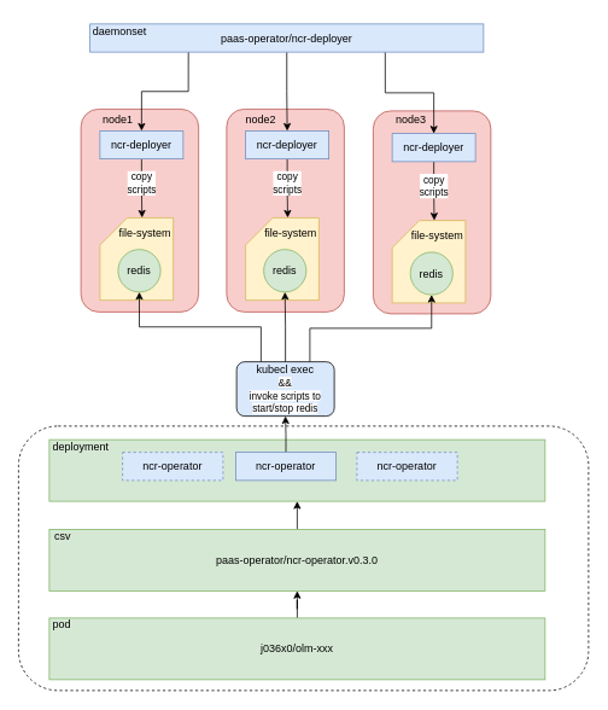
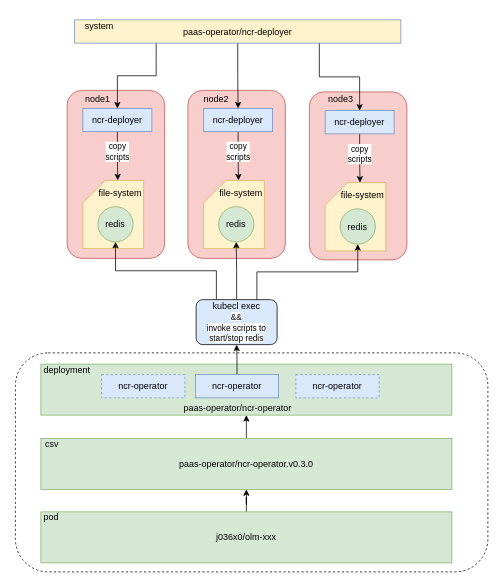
  <mxCell id="0" />
  <mxCell id="1" parent="0" />
  <mxCell id="2" value="" style="rounded=1;whiteSpace=wrap;html=1;dashed=1;" vertex="1" parent="1"><mxGeometry x="20" y="470" width="630" height="292" as="geometry" /></mxCell>
  <mxCell id="3" value="" style="rounded=0;whiteSpace=wrap;html=1;fillColor=#d5e8d4;strokeColor=#82b366;" vertex="1" parent="1"><mxGeometry x="54" y="485" width="548" height="68" as="geometry" /></mxCell>
  <mxCell id="4" value="" style="rounded=1;whiteSpace=wrap;html=1;fillColor=#f8cecc;strokeColor=#b85450;" vertex="1" parent="1"><mxGeometry x="89" y="120" width="130" height="224" as="geometry" /></mxCell>
  <mxCell id="5" style="edgeStyle=orthogonalEdgeStyle;rounded=0;orthogonalLoop=1;jettySize=auto;html=1;exitX=0.5;exitY=1;exitDx=0;exitDy=0;entryX=0.574;entryY=-0.001;entryDx=0;entryDy=0;entryPerimeter=0;" edge="1" parent="1" source="7" target="8"><mxGeometry relative="1" as="geometry" /></mxCell>
  <mxCell id="6" value="copy &lt;br&gt;scripts" style="edgeLabel;html=1;align=center;verticalAlign=middle;resizable=0;points=[];" vertex="1" connectable="0" parent="5"><mxGeometry x="-0.333" y="-1" relative="1" as="geometry"><mxPoint y="4" as="offset" /></mxGeometry></mxCell>
  <mxCell id="7" value="ncr-deployer" style="rounded=0;whiteSpace=wrap;html=1;fillColor=#dae8fc;strokeColor=#6c8ebf;" vertex="1" parent="1"><mxGeometry x="110" y="144" width="92" height="31" as="geometry" /></mxCell>
  <mxCell id="8" value="" style="shape=card;whiteSpace=wrap;html=1;fillColor=#fff2cc;strokeColor=#d6b656;" vertex="1" parent="1"><mxGeometry x="110" y="240" width="81" height="91" as="geometry" /></mxCell>
  <mxCell id="9" value="file-system" style="text;html=1;strokeColor=none;fillColor=none;align=center;verticalAlign=middle;whiteSpace=wrap;rounded=0;" vertex="1" parent="1"><mxGeometry x="130" y="242" width="60" height="30" as="geometry" /></mxCell>
  <mxCell id="10" value="redis" style="ellipse;whiteSpace=wrap;html=1;aspect=fixed;fillColor=#d5e8d4;strokeColor=#82b366;" vertex="1" parent="1"><mxGeometry x="130" y="275" width="47" height="47" as="geometry" /></mxCell>
  <mxCell id="11" value="node1" style="text;html=1;strokeColor=none;fillColor=none;align=center;verticalAlign=middle;whiteSpace=wrap;rounded=0;" vertex="1" parent="1"><mxGeometry x="100" y="117" width="60" height="30" as="geometry" /></mxCell>
  <mxCell id="12" value="" style="rounded=1;whiteSpace=wrap;html=1;fillColor=#f8cecc;strokeColor=#b85450;" vertex="1" parent="1"><mxGeometry x="250" y="120" width="130" height="224" as="geometry" /></mxCell>
  <mxCell id="13" style="edgeStyle=orthogonalEdgeStyle;rounded=0;orthogonalLoop=1;jettySize=auto;html=1;exitX=0.5;exitY=1;exitDx=0;exitDy=0;entryX=0.574;entryY=-0.001;entryDx=0;entryDy=0;entryPerimeter=0;" edge="1" parent="1" source="15" target="16"><mxGeometry relative="1" as="geometry" /></mxCell>
  <mxCell id="14" value="copy &lt;br&gt;scripts" style="edgeLabel;html=1;align=center;verticalAlign=middle;resizable=0;points=[];" vertex="1" connectable="0" parent="13"><mxGeometry x="-0.333" y="-1" relative="1" as="geometry"><mxPoint y="4" as="offset" /></mxGeometry></mxCell>
  <mxCell id="15" value="ncr-deployer" style="rounded=0;whiteSpace=wrap;html=1;fillColor=#dae8fc;strokeColor=#6c8ebf;" vertex="1" parent="1"><mxGeometry x="271" y="144" width="92" height="31" as="geometry" /></mxCell>
  <mxCell id="16" value="" style="shape=card;whiteSpace=wrap;html=1;fillColor=#fff2cc;strokeColor=#d6b656;" vertex="1" parent="1"><mxGeometry x="271" y="240" width="81" height="91" as="geometry" /></mxCell>
  <mxCell id="17" value="file-system" style="text;html=1;strokeColor=none;fillColor=none;align=center;verticalAlign=middle;whiteSpace=wrap;rounded=0;" vertex="1" parent="1"><mxGeometry x="291" y="242" width="60" height="30" as="geometry" /></mxCell>
  <mxCell id="18" value="redis" style="ellipse;whiteSpace=wrap;html=1;aspect=fixed;fillColor=#d5e8d4;strokeColor=#82b366;" vertex="1" parent="1"><mxGeometry x="291" y="275" width="47" height="47" as="geometry" /></mxCell>
  <mxCell id="19" value="node2" style="text;html=1;strokeColor=none;fillColor=none;align=center;verticalAlign=middle;whiteSpace=wrap;rounded=0;" vertex="1" parent="1"><mxGeometry x="258" y="117" width="60" height="30" as="geometry" /></mxCell>
  <mxCell id="20" value="" style="rounded=1;whiteSpace=wrap;html=1;fillColor=#f8cecc;strokeColor=#b85450;" vertex="1" parent="1"><mxGeometry x="412" y="122" width="130" height="224" as="geometry" /></mxCell>
  <mxCell id="21" style="edgeStyle=orthogonalEdgeStyle;rounded=0;orthogonalLoop=1;jettySize=auto;html=1;exitX=0.5;exitY=1;exitDx=0;exitDy=0;entryX=0.574;entryY=-0.001;entryDx=0;entryDy=0;entryPerimeter=0;" edge="1" parent="1" source="23" target="24"><mxGeometry relative="1" as="geometry" /></mxCell>
  <mxCell id="22" value="copy &lt;br&gt;scripts" style="edgeLabel;html=1;align=center;verticalAlign=middle;resizable=0;points=[];" vertex="1" connectable="0" parent="21"><mxGeometry x="-0.333" y="-1" relative="1" as="geometry"><mxPoint y="4" as="offset" /></mxGeometry></mxCell>
  <mxCell id="23" value="ncr-deployer" style="rounded=0;whiteSpace=wrap;html=1;fillColor=#dae8fc;strokeColor=#6c8ebf;" vertex="1" parent="1"><mxGeometry x="433" y="147" width="92" height="31" as="geometry" /></mxCell>
  <mxCell id="24" value="" style="shape=card;whiteSpace=wrap;html=1;fillColor=#fff2cc;strokeColor=#d6b656;" vertex="1" parent="1"><mxGeometry x="433" y="243" width="81" height="91" as="geometry" /></mxCell>
  <mxCell id="25" value="file-system" style="text;html=1;strokeColor=none;fillColor=none;align=center;verticalAlign=middle;whiteSpace=wrap;rounded=0;" vertex="1" parent="1"><mxGeometry x="453" y="245" width="60" height="30" as="geometry" /></mxCell>
  <mxCell id="26" value="redis" style="ellipse;whiteSpace=wrap;html=1;aspect=fixed;fillColor=#d5e8d4;strokeColor=#82b366;" vertex="1" parent="1"><mxGeometry x="453" y="278" width="47" height="47" as="geometry" /></mxCell>
  <mxCell id="27" value="node3" style="text;html=1;strokeColor=none;fillColor=none;align=center;verticalAlign=middle;whiteSpace=wrap;rounded=0;" vertex="1" parent="1"><mxGeometry x="424" y="117" width="60" height="30" as="geometry" /></mxCell>
  <mxCell id="28" style="edgeStyle=orthogonalEdgeStyle;rounded=0;orthogonalLoop=1;jettySize=auto;html=1;exitX=0.25;exitY=0;exitDx=0;exitDy=0;" edge="1" parent="1" source="33" target="10"><mxGeometry relative="1" as="geometry" /></mxCell>
  <mxCell id="29" style="edgeStyle=orthogonalEdgeStyle;rounded=0;orthogonalLoop=1;jettySize=auto;html=1;exitX=0.5;exitY=0;exitDx=0;exitDy=0;entryX=0.5;entryY=1;entryDx=0;entryDy=0;" edge="1" parent="1" source="33" target="18"><mxGeometry relative="1" as="geometry" /></mxCell>
  <mxCell id="30" style="edgeStyle=orthogonalEdgeStyle;rounded=0;orthogonalLoop=1;jettySize=auto;html=1;exitX=0.75;exitY=0;exitDx=0;exitDy=0;entryX=0.5;entryY=1;entryDx=0;entryDy=0;" edge="1" parent="1" source="33" target="26"><mxGeometry relative="1" as="geometry" /></mxCell>
  <mxCell id="31" style="edgeStyle=orthogonalEdgeStyle;rounded=0;orthogonalLoop=1;jettySize=auto;html=1;exitX=0.5;exitY=0;exitDx=0;exitDy=0;entryX=0.5;entryY=1;entryDx=0;entryDy=0;" edge="1" parent="1" source="32" target="33"><mxGeometry relative="1" as="geometry"><Array as="points"><mxPoint x="316" y="479" /><mxPoint x="315" y="479" /></Array></mxGeometry></mxCell>
  <mxCell id="32" value="ncr-operator" style="rounded=0;whiteSpace=wrap;html=1;fillColor=#dae8fc;strokeColor=#6c8ebf;" vertex="1" parent="1"><mxGeometry x="260" y="499" width="111" height="31" as="geometry" /></mxCell>
  <mxCell id="33" value="kubecl exec&lt;br style=&quot;border-color: var(--border-color); font-size: 11px;&quot;&gt;&lt;span style=&quot;font-size: 11px; background-color: rgb(255, 255, 255);&quot;&gt;&amp;amp;&amp;amp;&lt;br&gt;invoke scripts to start/stop redis&lt;/span&gt;" style="rounded=1;whiteSpace=wrap;html=1;fillColor=#dae8fc;" vertex="1" parent="1"><mxGeometry x="261" y="399" width="108" height="60" as="geometry" /></mxCell>
  <mxCell id="34" style="edgeStyle=orthogonalEdgeStyle;rounded=0;orthogonalLoop=1;jettySize=auto;html=1;exitX=0.5;exitY=1;exitDx=0;exitDy=0;" edge="1" parent="1" source="37" target="15"><mxGeometry relative="1" as="geometry" /></mxCell>
  <mxCell id="35" style="edgeStyle=orthogonalEdgeStyle;rounded=0;orthogonalLoop=1;jettySize=auto;html=1;exitX=0.75;exitY=1;exitDx=0;exitDy=0;entryX=0.5;entryY=0;entryDx=0;entryDy=0;" edge="1" parent="1" source="37" target="23"><mxGeometry relative="1" as="geometry" /></mxCell>
  <mxCell id="36" style="edgeStyle=orthogonalEdgeStyle;rounded=0;orthogonalLoop=1;jettySize=auto;html=1;exitX=0.25;exitY=1;exitDx=0;exitDy=0;" edge="1" parent="1" source="37" target="7"><mxGeometry relative="1" as="geometry" /></mxCell>
- <mxCell id="37" value="paas-operator/ncr-deployer" style="rounded=0;whiteSpace=wrap;html=1;fillColor=#dae8fc;strokeColor=#6c8ebf;" vertex="1" parent="1"><mxGeometry x="99" y="26" width="435" height="31" as="geometry" /></mxCell>
+ <mxCell id="37" value="paas-operator/ncr-deployer" style="rounded=0;whiteSpace=wrap;html=1;fillColor=#fff2cc;strokeColor=#6c8ebf;" vertex="1" parent="1"><mxGeometry x="99" y="26" width="435" height="31" as="geometry" /></mxCell>
  <mxCell id="38" value="ncr-operator" style="rounded=0;whiteSpace=wrap;html=1;fillColor=#dae8fc;strokeColor=#6c8ebf;dashed=1;" vertex="1" parent="1"><mxGeometry x="135" y="499" width="111" height="31" as="geometry" /></mxCell>
  <mxCell id="39" value="ncr-operator" style="rounded=0;whiteSpace=wrap;html=1;fillColor=#dae8fc;strokeColor=#6c8ebf;dashed=1;" vertex="1" parent="1"><mxGeometry x="394" y="499" width="111" height="31" as="geometry" /></mxCell>
  <mxCell id="40" value="deployment" style="text;html=1;strokeColor=none;fillColor=none;align=center;verticalAlign=middle;whiteSpace=wrap;rounded=0;" vertex="1" parent="1"><mxGeometry x="59" y="478" width="60" height="30" as="geometry" /></mxCell>
  <mxCell id="41" style="edgeStyle=orthogonalEdgeStyle;rounded=0;orthogonalLoop=1;jettySize=auto;html=1;exitX=0.5;exitY=0;exitDx=0;exitDy=0;entryX=0.5;entryY=1;entryDx=0;entryDy=0;" edge="1" parent="1" source="42" target="3"><mxGeometry relative="1" as="geometry" /></mxCell>
  <mxCell id="42" value="paas-operator/ncr-operator.v0.3.0" style="rounded=0;whiteSpace=wrap;html=1;fillColor=#d5e8d4;strokeColor=#82b366;" vertex="1" parent="1"><mxGeometry x="54" y="584" width="548" height="68" as="geometry" /></mxCell>
  <mxCell id="43" style="edgeStyle=orthogonalEdgeStyle;rounded=0;orthogonalLoop=1;jettySize=auto;html=1;exitX=0.5;exitY=0;exitDx=0;exitDy=0;" edge="1" parent="1" source="44" target="42"><mxGeometry relative="1" as="geometry" /></mxCell>
  <mxCell id="44" value="j036x0/olm-xxx" style="rounded=0;whiteSpace=wrap;html=1;fillColor=#d5e8d4;strokeColor=#82b366;" vertex="1" parent="1"><mxGeometry x="54" y="682" width="548" height="68" as="geometry" /></mxCell>
  <mxCell id="45" value="csv" style="text;html=1;strokeColor=none;fillColor=none;align=center;verticalAlign=middle;whiteSpace=wrap;rounded=0;" vertex="1" parent="1"><mxGeometry x="39" y="577" width="60" height="30" as="geometry" /></mxCell>
  <mxCell id="46" value="pod" style="text;html=1;strokeColor=none;fillColor=none;align=center;verticalAlign=middle;whiteSpace=wrap;rounded=0;" vertex="1" parent="1"><mxGeometry x="38" y="674" width="60" height="30" as="geometry" /></mxCell>
- <mxCell id="48" value="daemonset" style="text;html=1;strokeColor=none;fillColor=none;align=center;verticalAlign=middle;whiteSpace=wrap;rounded=0;" vertex="1" parent="1"><mxGeometry x="102" y="20" width="60" height="30" as="geometry" /></mxCell>
+ <mxCell id="47" value="paas-operator/ncr-operator" style="text;html=1;strokeColor=none;fillColor=none;align=center;verticalAlign=middle;whiteSpace=wrap;rounded=0;" vertex="1" parent="1"><mxGeometry x="238" y="535" width="157" height="18" as="geometry" /></mxCell>
+ <mxCell id="48" value="system" style="text;html=1;strokeColor=none;fillColor=none;align=center;verticalAlign=middle;whiteSpace=wrap;rounded=0;" vertex="1" parent="1"><mxGeometry x="102" y="20" width="60" height="30" as="geometry" /></mxCell>
